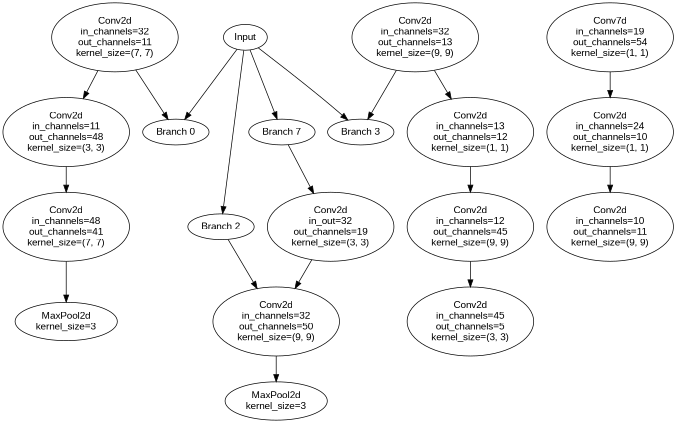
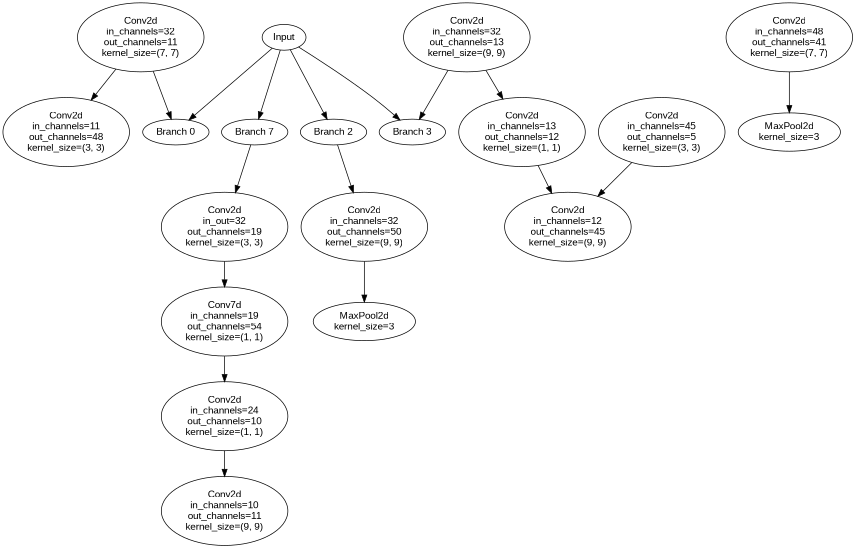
  digraph {
    fontname="Liberation Sans"
    node [fontname="Liberation Sans"]
    edge [fontname="Liberation Sans"]
    n1 [label=Input]
    n2 [label="Branch 0"]
    n3 [label="Branch 7"]
    n4 [label="Branch 2"]
    n5 [label="Branch 3"]
    n6 [label="Conv2d\nin_out=32\nout_channels=19\nkernel_size=(3, 3)"]
    n7 [label="Conv2d\nin_channels=32\nout_channels=50\nkernel_size=(9, 9)"]
    n8 [label="Conv2d\nin_channels=32\nout_channels=11\nkernel_size=(7, 7)"]
    n9 [label="Conv2d\nin_channels=11\nout_channels=48\nkernel_size=(3, 3)"]
    n10 [label="Conv2d\nin_channels=48\nout_channels=41\nkernel_size=(7, 7)"]
    n11 [label="MaxPool2d\nkernel_size=3"]
    n12 [label="Conv7d\nin_channels=19\nout_channels=54\nkernel_size=(1, 1)"]
    n13 [label="Conv2d\nin_channels=24\nout_channels=10\nkernel_size=(1, 1)"]
    n14 [label="Conv2d\nin_channels=10\nout_channels=11\nkernel_size=(9, 9)"]
    n15 [label="MaxPool2d\nkernel_size=3"]
    n16 [label="Conv2d\nin_channels=32\nout_channels=13\nkernel_size=(9, 9)"]
    n17 [label="Conv2d\nin_channels=13\nout_channels=12\nkernel_size=(1, 1)"]
    n18 [label="Conv2d\nin_channels=12\nout_channels=45\nkernel_size=(9, 9)"]
    n19 [label="Conv2d\nin_channels=45\nout_channels=5\nkernel_size=(3, 3)"]
    n1 -> n2
    n1 -> n3
    n1 -> n4
    n1 -> n5
    n3 -> n6
    n4 -> n7
-   n6 -> n7
+   n6 -> n12
    n7 -> n15
    n8 -> n2
    n8 -> n9
-   n9 -> n10
    n10 -> n11
    n12 -> n13
    n13 -> n14
    n16 -> n5
    n16 -> n17
    n17 -> n18
-   n18 -> n19
+   n19 -> n18
  }
